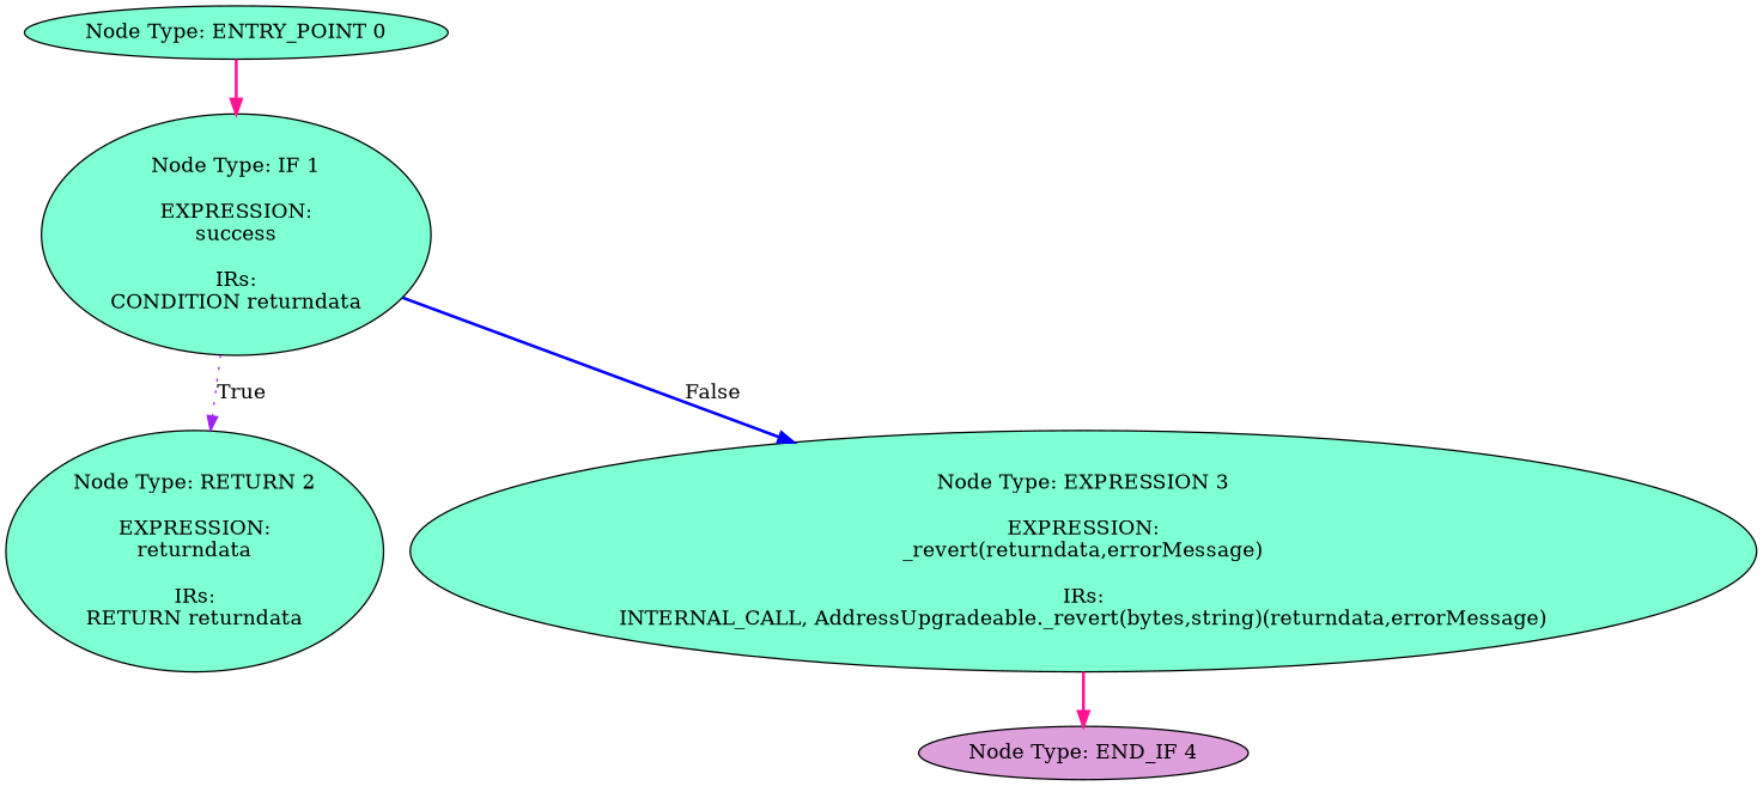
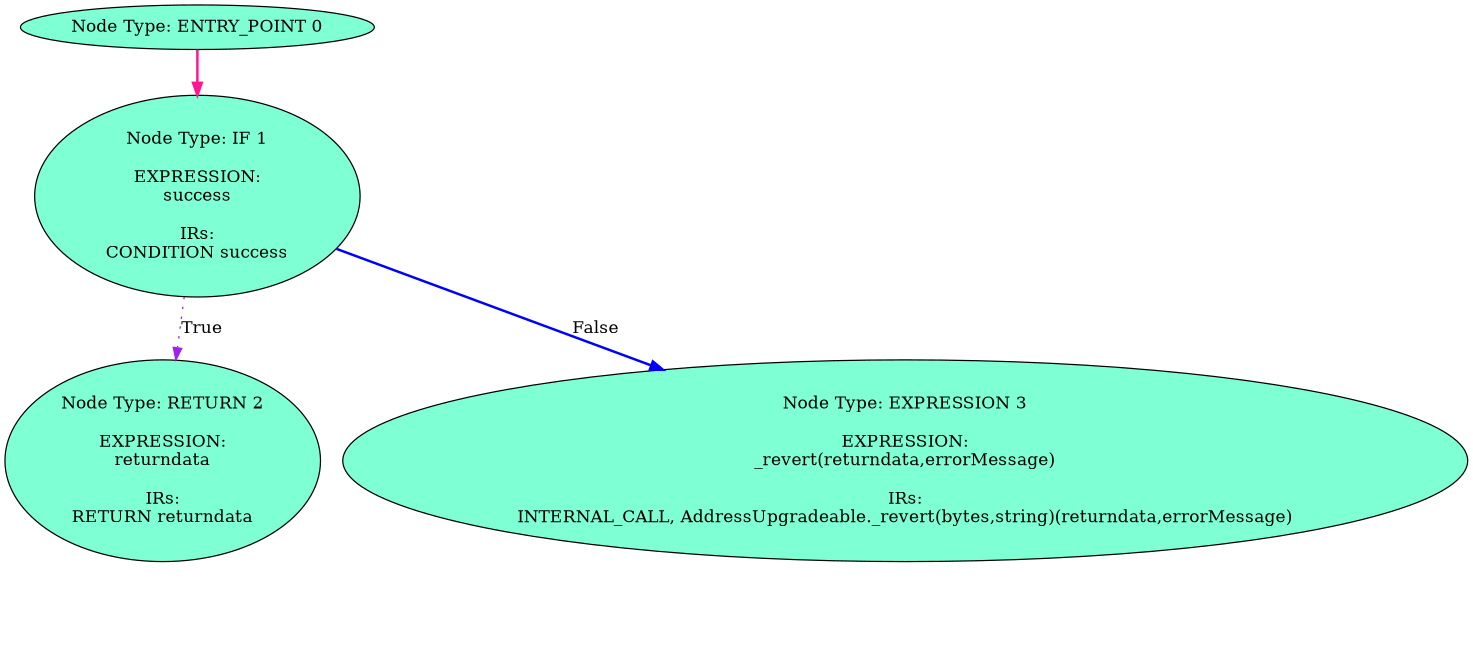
  digraph {
    node [fillcolor=aquamarine style=filled]
    edge [color=deeppink style=bold]
    n1 [label="Node Type: ENTRY_POINT 0\n"]
-   n2 [label="Node Type: IF 1\n\nEXPRESSION:\nsuccess\n\nIRs:\nCONDITION returndata"]
+   n2 [label="Node Type: IF 1\n\nEXPRESSION:\nsuccess\n\nIRs:\nCONDITION success"]
    n3 [label="Node Type: RETURN 2\n\nEXPRESSION:\nreturndata\n\nIRs:\nRETURN returndata"]
    n4 [label="Node Type: EXPRESSION 3\n\nEXPRESSION:\n_revert(returndata,errorMessage)\n\nIRs:\nINTERNAL_CALL, AddressUpgradeable._revert(bytes,string)(returndata,errorMessage)"]
-   n5 [fillcolor=plum label="Node Type: END_IF 4\n"]
    n1 -> n2
    n2 -> n3 [color=purple label=True style=dotted]
    n2 -> n4 [color=blue label=False]
-   n4 -> n5
  }
